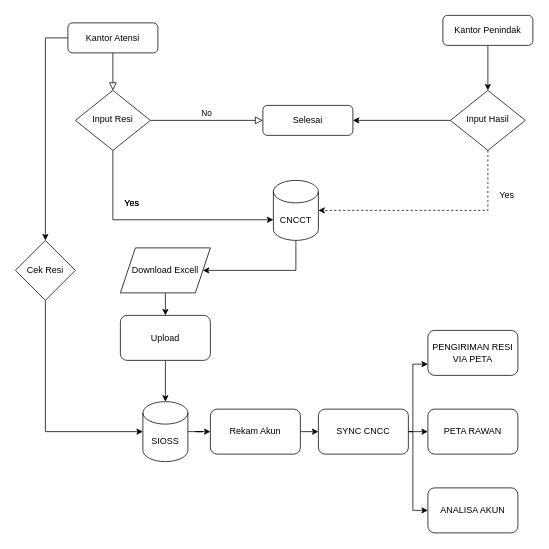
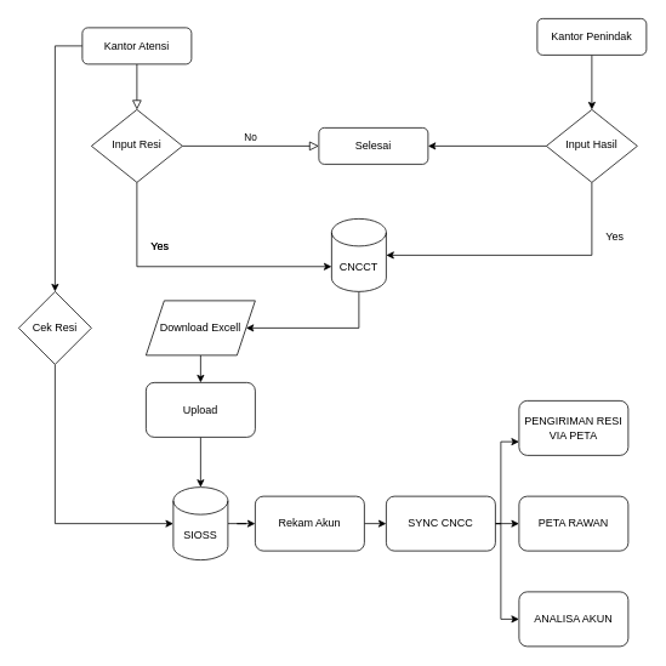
  <mxCell id="0" />
  <mxCell id="1" parent="0" />
  <mxCell id="2" value="" style="rounded=0;html=1;jettySize=auto;orthogonalLoop=1;fontSize=11;endArrow=block;endFill=0;endSize=8;strokeWidth=1;shadow=0;labelBackgroundColor=none;edgeStyle=orthogonalEdgeStyle;" parent="1" source="4" target="7" edge="1"><mxGeometry relative="1" as="geometry" /></mxCell>
  <mxCell id="3" style="edgeStyle=orthogonalEdgeStyle;rounded=0;orthogonalLoop=1;jettySize=auto;html=1;exitX=0;exitY=0.5;exitDx=0;exitDy=0;" edge="1" parent="1" source="4" target="21"><mxGeometry relative="1" as="geometry" /></mxCell>
  <mxCell id="4" value="Kantor Atensi" style="rounded=1;whiteSpace=wrap;html=1;fontSize=12;glass=0;strokeWidth=1;shadow=0;" parent="1" vertex="1"><mxGeometry x="90" y="30" width="120" height="40" as="geometry" /></mxCell>
  <mxCell id="5" value="No" style="edgeStyle=orthogonalEdgeStyle;rounded=0;html=1;jettySize=auto;orthogonalLoop=1;fontSize=11;endArrow=block;endFill=0;endSize=8;strokeWidth=1;shadow=0;labelBackgroundColor=none;" parent="1" source="7" target="8" edge="1"><mxGeometry y="10" relative="1" as="geometry"><mxPoint as="offset" /></mxGeometry></mxCell>
  <mxCell id="6" style="edgeStyle=orthogonalEdgeStyle;rounded=0;orthogonalLoop=1;jettySize=auto;html=1;exitX=0.5;exitY=1;exitDx=0;exitDy=0;entryX=0;entryY=0;entryDx=0;entryDy=52.5;entryPerimeter=0;" edge="1" parent="1" source="7" target="36"><mxGeometry relative="1" as="geometry" /></mxCell>
  <mxCell id="7" value="Input Resi" style="rhombus;whiteSpace=wrap;html=1;shadow=0;fontFamily=Helvetica;fontSize=12;align=center;strokeWidth=1;spacing=6;spacingTop=-4;" parent="1" vertex="1"><mxGeometry x="100" y="120" width="100" height="80" as="geometry" /></mxCell>
  <mxCell id="8" value="Selesai" style="rounded=1;whiteSpace=wrap;html=1;fontSize=12;glass=0;strokeWidth=1;shadow=0;" parent="1" vertex="1"><mxGeometry x="350" y="140" width="120" height="40" as="geometry" /></mxCell>
  <mxCell id="9" value="Yes" style="edgeStyle=orthogonalEdgeStyle;rounded=0;html=1;jettySize=auto;orthogonalLoop=1;fontSize=11;endArrow=block;endFill=0;endSize=8;strokeWidth=1;shadow=0;labelBackgroundColor=none;" parent="1" edge="1"><mxGeometry y="10" relative="1" as="geometry"><mxPoint as="offset" /><mxPoint x="200" y="280" as="sourcePoint" /></mxGeometry></mxCell>
  <mxCell id="10" style="edgeStyle=orthogonalEdgeStyle;rounded=0;orthogonalLoop=1;jettySize=auto;html=1;exitX=0.5;exitY=1;exitDx=0;exitDy=0;exitPerimeter=0;" edge="1" parent="1" source="36" target="23"><mxGeometry relative="1" as="geometry"><mxPoint x="350" y="490" as="targetPoint" /><mxPoint x="421.75" y="330" as="sourcePoint" /><Array as="points"><mxPoint x="394" y="360" /></Array></mxGeometry></mxCell>
  <mxCell id="11" value="Yes" style="text;html=1;align=center;verticalAlign=middle;resizable=0;points=[];autosize=1;strokeColor=none;fillColor=none;" vertex="1" parent="1"><mxGeometry x="160" y="260" width="30" height="20" as="geometry" /></mxCell>
  <mxCell id="12" value="" style="edgeStyle=orthogonalEdgeStyle;rounded=0;orthogonalLoop=1;jettySize=auto;html=1;" edge="1" parent="1" source="13" target="16"><mxGeometry relative="1" as="geometry" /></mxCell>
  <mxCell id="13" value="Kantor Penindak" style="rounded=1;whiteSpace=wrap;html=1;fontSize=12;glass=0;strokeWidth=1;shadow=0;" vertex="1" parent="1"><mxGeometry x="590" y="20" width="120" height="40" as="geometry" /></mxCell>
  <mxCell id="14" style="edgeStyle=orthogonalEdgeStyle;rounded=0;orthogonalLoop=1;jettySize=auto;html=1;entryX=1;entryY=0.5;entryDx=0;entryDy=0;" edge="1" parent="1" source="16" target="8"><mxGeometry relative="1" as="geometry" /></mxCell>
- <mxCell id="15" style="edgeStyle=orthogonalEdgeStyle;rounded=0;orthogonalLoop=1;jettySize=auto;html=1;exitX=0.5;exitY=1;exitDx=0;exitDy=0;entryX=1;entryY=0.5;entryDx=0;entryDy=0;entryPerimeter=0;dashed=1;" edge="1" parent="1" source="16" target="36"><mxGeometry relative="1" as="geometry"><mxPoint x="453.5" y="290" as="targetPoint" /></mxGeometry></mxCell>
+ <mxCell id="15" style="edgeStyle=orthogonalEdgeStyle;rounded=0;orthogonalLoop=1;jettySize=auto;html=1;exitX=0.5;exitY=1;exitDx=0;exitDy=0;entryX=1;entryY=0.5;entryDx=0;entryDy=0;entryPerimeter=0;" edge="1" parent="1" source="16" target="36"><mxGeometry relative="1" as="geometry"><mxPoint x="453.5" y="290" as="targetPoint" /></mxGeometry></mxCell>
  <mxCell id="16" value="Input Hasil" style="rhombus;whiteSpace=wrap;html=1;shadow=0;fontFamily=Helvetica;fontSize=12;align=center;strokeWidth=1;spacing=6;spacingTop=-4;" vertex="1" parent="1"><mxGeometry x="600" y="120" width="100" height="80" as="geometry" /></mxCell>
  <mxCell id="17" value="Yes" style="text;html=1;align=center;verticalAlign=middle;resizable=0;points=[];autosize=1;strokeColor=none;fillColor=none;" vertex="1" parent="1"><mxGeometry x="160" y="260" width="30" height="20" as="geometry" /></mxCell>
  <mxCell id="18" value="Yes" style="text;html=1;align=center;verticalAlign=middle;resizable=0;points=[];autosize=1;strokeColor=none;fillColor=none;" vertex="1" parent="1"><mxGeometry x="660" y="250" width="30" height="20" as="geometry" /></mxCell>
  <mxCell id="19" value="" style="edgeStyle=orthogonalEdgeStyle;rounded=0;orthogonalLoop=1;jettySize=auto;html=1;exitX=1;exitY=0.5;exitDx=0;exitDy=0;exitPerimeter=0;" edge="1" parent="1" source="28" target="26"><mxGeometry relative="1" as="geometry"><mxPoint x="280" y="650" as="sourcePoint" /></mxGeometry></mxCell>
  <mxCell id="20" style="edgeStyle=orthogonalEdgeStyle;rounded=0;orthogonalLoop=1;jettySize=auto;html=1;exitX=0.5;exitY=1;exitDx=0;exitDy=0;entryX=0;entryY=0.5;entryDx=0;entryDy=0;entryPerimeter=0;" edge="1" parent="1" source="21" target="28"><mxGeometry relative="1" as="geometry"><mxPoint x="160" y="650" as="targetPoint" /><Array as="points"><mxPoint x="60" y="575" /></Array></mxGeometry></mxCell>
  <mxCell id="21" value="Cek Resi" style="rhombus;whiteSpace=wrap;html=1;" vertex="1" parent="1"><mxGeometry x="20" y="320" width="80" height="80" as="geometry" /></mxCell>
  <mxCell id="22" style="edgeStyle=orthogonalEdgeStyle;rounded=0;orthogonalLoop=1;jettySize=auto;html=1;exitX=0.5;exitY=1;exitDx=0;exitDy=0;entryX=0.5;entryY=0;entryDx=0;entryDy=0;" edge="1" parent="1" source="23" target="27"><mxGeometry relative="1" as="geometry"><mxPoint x="220" y="510" as="targetPoint" /></mxGeometry></mxCell>
  <mxCell id="23" value="Download Excell" style="shape=parallelogram;perimeter=parallelogramPerimeter;whiteSpace=wrap;html=1;fixedSize=1;" vertex="1" parent="1"><mxGeometry x="160" y="330" width="120" height="60" as="geometry" /></mxCell>
  <mxCell id="24" style="edgeStyle=orthogonalEdgeStyle;rounded=0;orthogonalLoop=1;jettySize=auto;html=1;entryX=0.5;entryY=0;entryDx=0;entryDy=0;entryPerimeter=0;exitX=0.5;exitY=1;exitDx=0;exitDy=0;" edge="1" parent="1" source="27" target="28"><mxGeometry relative="1" as="geometry"><mxPoint x="209.5" y="575" as="sourcePoint" /><mxPoint x="209.5" y="595" as="targetPoint" /></mxGeometry></mxCell>
  <mxCell id="25" style="edgeStyle=orthogonalEdgeStyle;rounded=0;orthogonalLoop=1;jettySize=auto;html=1;exitX=1;exitY=0.5;exitDx=0;exitDy=0;entryX=0;entryY=0.5;entryDx=0;entryDy=0;" edge="1" parent="1" source="26" target="32"><mxGeometry relative="1" as="geometry" /></mxCell>
  <mxCell id="26" value="Rekam Akun" style="whiteSpace=wrap;html=1;rounded=1;" vertex="1" parent="1"><mxGeometry x="280" y="545" width="120" height="60" as="geometry" /></mxCell>
  <mxCell id="27" value="Upload" style="rounded=1;whiteSpace=wrap;html=1;" vertex="1" parent="1"><mxGeometry x="160" y="420" width="120" height="60" as="geometry" /></mxCell>
  <mxCell id="28" value="SIOSS" style="shape=cylinder3;whiteSpace=wrap;html=1;boundedLbl=1;backgroundOutline=1;size=15;" vertex="1" parent="1"><mxGeometry x="190" y="535" width="60" height="80" as="geometry" /></mxCell>
  <mxCell id="29" style="edgeStyle=orthogonalEdgeStyle;rounded=0;orthogonalLoop=1;jettySize=auto;html=1;exitX=1;exitY=0.5;exitDx=0;exitDy=0;entryX=0;entryY=0.75;entryDx=0;entryDy=0;" edge="1" parent="1" source="32" target="34"><mxGeometry relative="1" as="geometry"><Array as="points"><mxPoint x="550" y="575" /><mxPoint x="550" y="485" /></Array></mxGeometry></mxCell>
  <mxCell id="30" style="edgeStyle=orthogonalEdgeStyle;rounded=0;orthogonalLoop=1;jettySize=auto;html=1;exitX=1;exitY=0.5;exitDx=0;exitDy=0;entryX=0;entryY=0.5;entryDx=0;entryDy=0;" edge="1" parent="1" source="32" target="35"><mxGeometry relative="1" as="geometry" /></mxCell>
  <mxCell id="31" style="edgeStyle=orthogonalEdgeStyle;rounded=0;orthogonalLoop=1;jettySize=auto;html=1;exitX=1;exitY=0.5;exitDx=0;exitDy=0;entryX=0;entryY=0.5;entryDx=0;entryDy=0;" edge="1" parent="1" source="32" target="33"><mxGeometry relative="1" as="geometry"><Array as="points"><mxPoint x="550" y="575" /><mxPoint x="550" y="680" /></Array></mxGeometry></mxCell>
  <mxCell id="32" value="SYNC CNCC" style="whiteSpace=wrap;html=1;rounded=1;" vertex="1" parent="1"><mxGeometry x="424" y="545" width="120" height="60" as="geometry" /></mxCell>
  <mxCell id="33" value="ANALISA AKUN&lt;br&gt;" style="whiteSpace=wrap;html=1;rounded=1;" vertex="1" parent="1"><mxGeometry x="570" y="650" width="120" height="60" as="geometry" /></mxCell>
  <mxCell id="34" value="PENGIRIMAN RESI VIA PETA" style="whiteSpace=wrap;html=1;rounded=1;" vertex="1" parent="1"><mxGeometry x="570" y="440" width="120" height="60" as="geometry" /></mxCell>
  <mxCell id="35" value="PETA RAWAN" style="whiteSpace=wrap;html=1;rounded=1;" vertex="1" parent="1"><mxGeometry x="570" y="545" width="120" height="60" as="geometry" /></mxCell>
  <mxCell id="36" value="CNCCT" style="shape=cylinder3;whiteSpace=wrap;html=1;boundedLbl=1;backgroundOutline=1;size=15;" vertex="1" parent="1"><mxGeometry x="364" y="240" width="60" height="80" as="geometry" /></mxCell>
